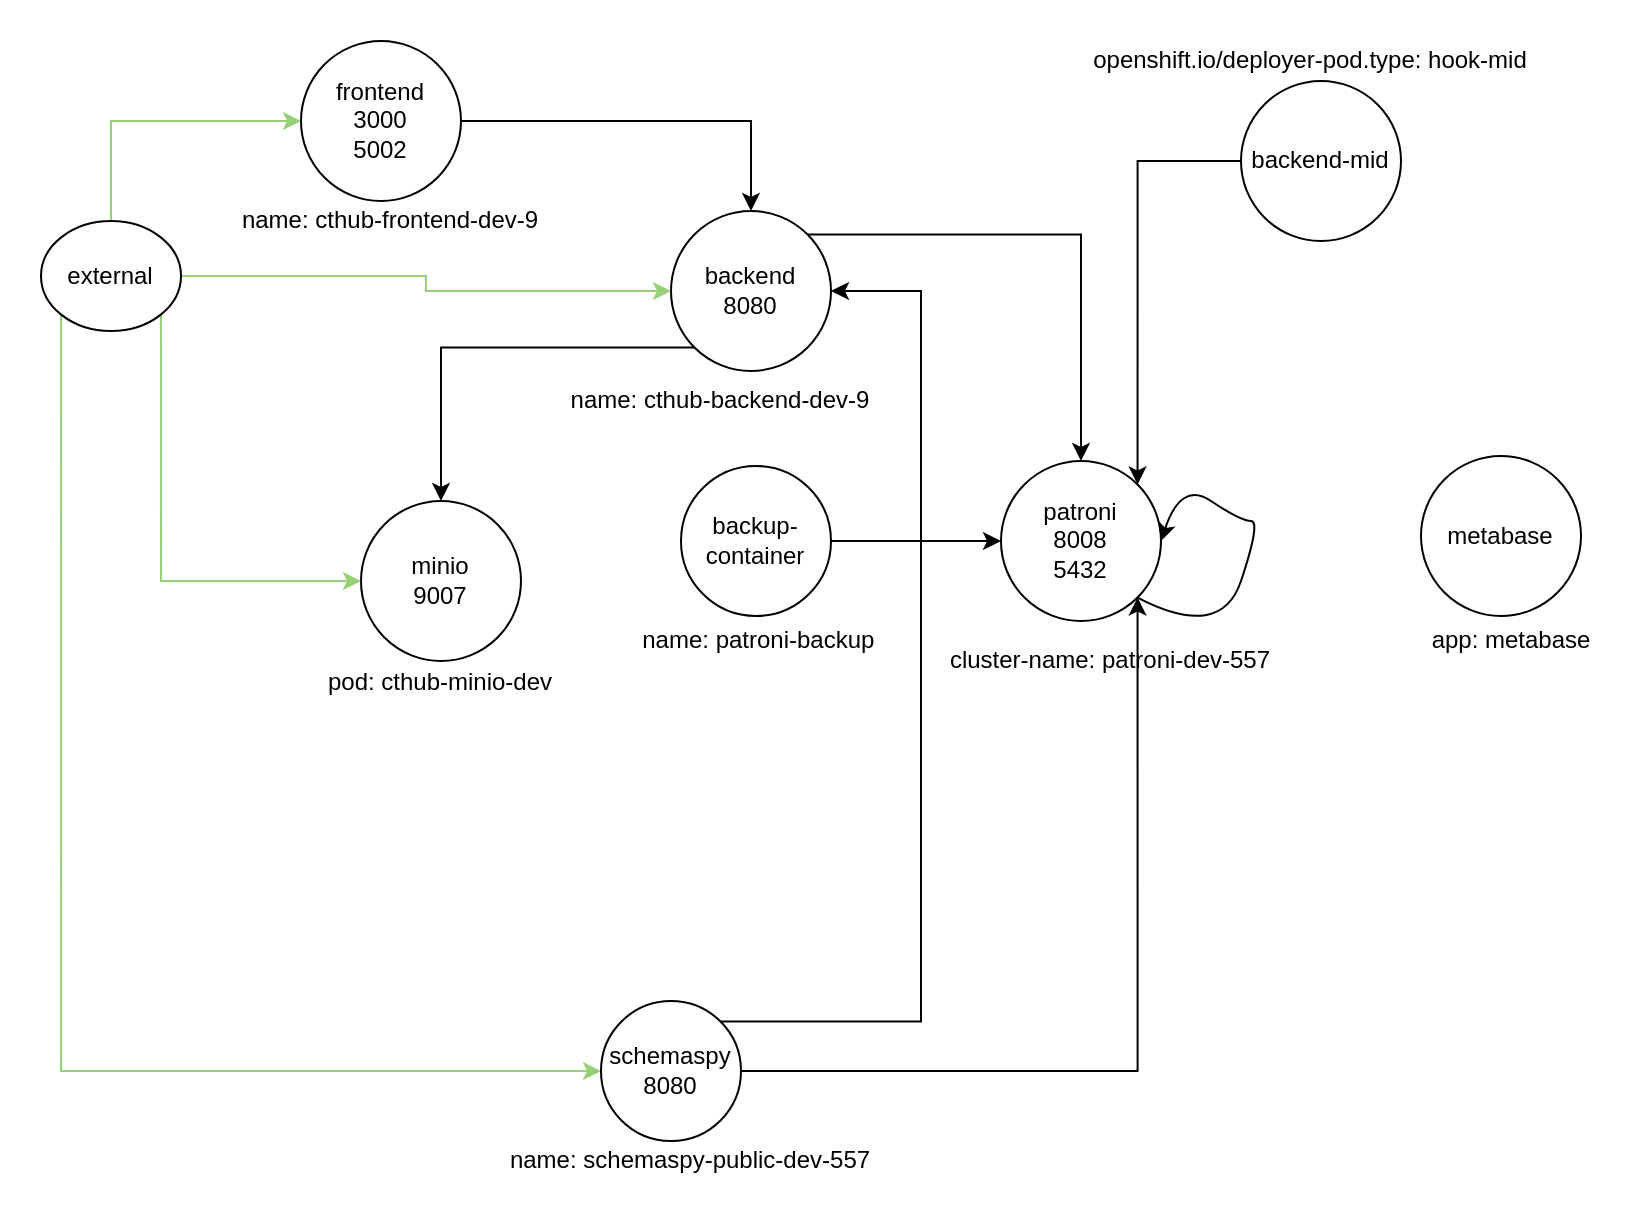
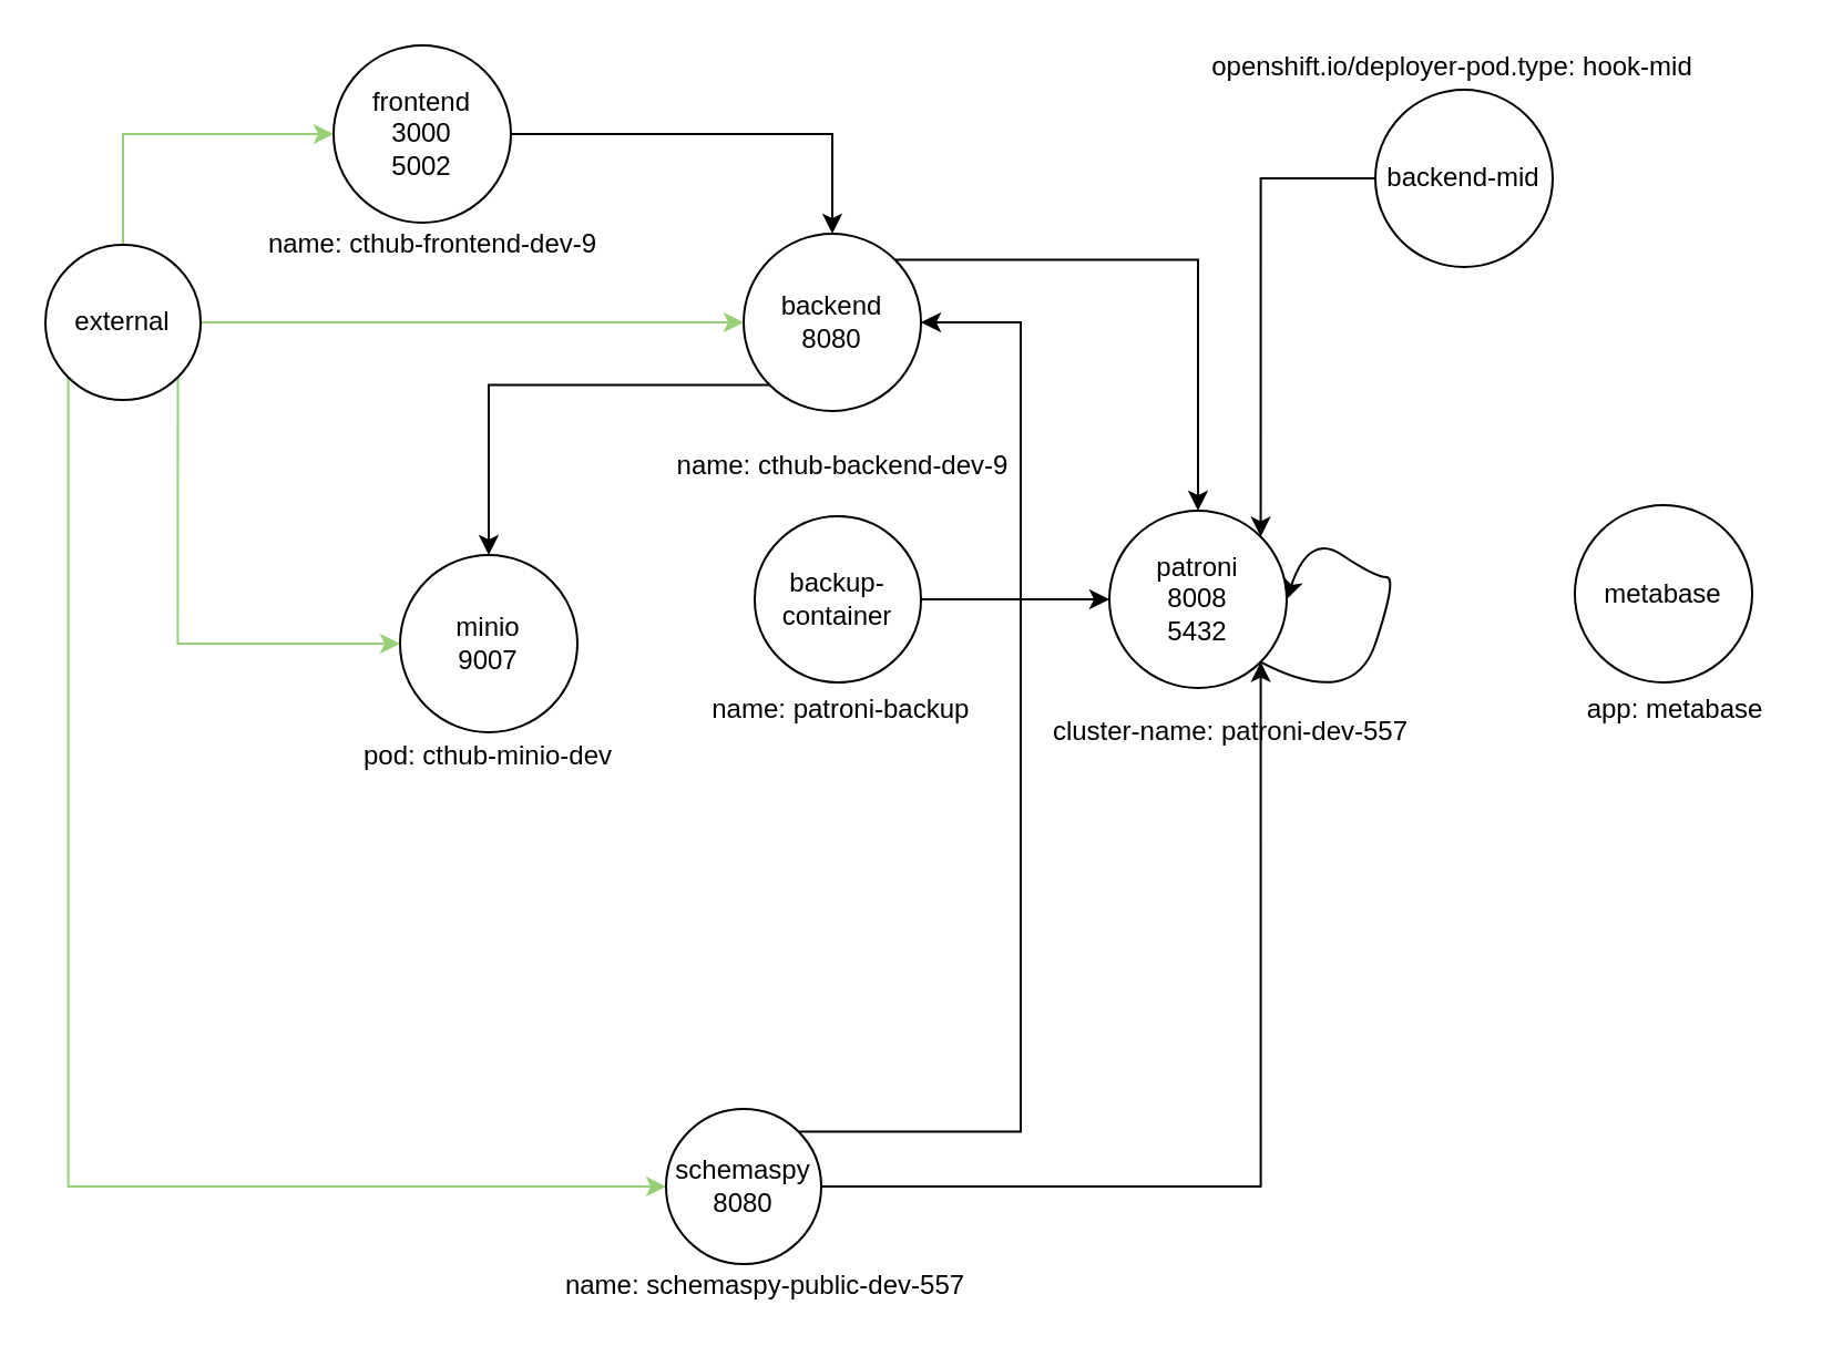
  <mxCell id="0" />
  <mxCell id="1" parent="0" />
  <mxCell id="2" style="edgeStyle=orthogonalEdgeStyle;rounded=0;orthogonalLoop=1;jettySize=auto;html=1;exitX=1;exitY=0.5;exitDx=0;exitDy=0;strokeColor=#010103;" parent="1" source="3" target="6" edge="1"><mxGeometry relative="1" as="geometry" /></mxCell>
  <mxCell id="3" value="frontend&lt;br&gt;3000&lt;br&gt;5002" style="ellipse;whiteSpace=wrap;html=1;aspect=fixed;" parent="1" vertex="1"><mxGeometry x="150" y="20" width="80" height="80" as="geometry" /></mxCell>
  <mxCell id="4" style="edgeStyle=orthogonalEdgeStyle;rounded=0;orthogonalLoop=1;jettySize=auto;html=1;exitX=0;exitY=1;exitDx=0;exitDy=0;strokeColor=#010103;" parent="1" source="6" target="11" edge="1"><mxGeometry relative="1" as="geometry" /></mxCell>
  <mxCell id="5" style="edgeStyle=orthogonalEdgeStyle;rounded=0;orthogonalLoop=1;jettySize=auto;html=1;exitX=1;exitY=0;exitDx=0;exitDy=0;strokeColor=#010103;" parent="1" source="6" target="7" edge="1"><mxGeometry relative="1" as="geometry" /></mxCell>
  <mxCell id="6" value="backend&lt;br&gt;8080" style="ellipse;whiteSpace=wrap;html=1;aspect=fixed;" parent="1" vertex="1"><mxGeometry x="335" y="105" width="80" height="80" as="geometry" /></mxCell>
  <mxCell id="7" value="patroni&lt;br&gt;8008&lt;br&gt;5432" style="ellipse;whiteSpace=wrap;html=1;aspect=fixed;" parent="1" vertex="1"><mxGeometry x="500" y="230" width="80" height="80" as="geometry" /></mxCell>
  <mxCell id="8" style="edgeStyle=orthogonalEdgeStyle;rounded=0;orthogonalLoop=1;jettySize=auto;html=1;entryX=0;entryY=0.5;entryDx=0;entryDy=0;strokeColor=#010103;" parent="1" source="10" target="7" edge="1"><mxGeometry relative="1" as="geometry" /></mxCell>
  <mxCell id="9" style="edgeStyle=orthogonalEdgeStyle;rounded=0;orthogonalLoop=1;jettySize=auto;html=1;exitX=1;exitY=0;exitDx=0;exitDy=0;entryX=1;entryY=0.5;entryDx=0;entryDy=0;" parent="1" source="21" target="6" edge="1"><mxGeometry relative="1" as="geometry"><Array as="points"><mxPoint x="460" y="510" /><mxPoint x="460" y="145" /></Array></mxGeometry></mxCell>
  <mxCell id="10" value="backup-container" style="ellipse;whiteSpace=wrap;html=1;aspect=fixed;" parent="1" vertex="1"><mxGeometry x="340" y="232.5" width="75" height="75" as="geometry" /></mxCell>
  <mxCell id="11" value="minio&lt;br&gt;9007" style="ellipse;whiteSpace=wrap;html=1;aspect=fixed;" parent="1" vertex="1"><mxGeometry x="180" y="250" width="80" height="80" as="geometry" /></mxCell>
  <mxCell id="12" style="edgeStyle=orthogonalEdgeStyle;rounded=0;orthogonalLoop=1;jettySize=auto;html=1;entryX=0;entryY=0.5;entryDx=0;entryDy=0;strokeColor=#97D077;" parent="1" source="16" target="6" edge="1"><mxGeometry relative="1" as="geometry" /></mxCell>
  <mxCell id="13" style="edgeStyle=orthogonalEdgeStyle;rounded=0;orthogonalLoop=1;jettySize=auto;html=1;exitX=1;exitY=1;exitDx=0;exitDy=0;entryX=0;entryY=0.5;entryDx=0;entryDy=0;strokeColor=#97D077;" parent="1" source="16" target="11" edge="1"><mxGeometry relative="1" as="geometry"><Array as="points"><mxPoint x="80" y="290" /></Array></mxGeometry></mxCell>
  <mxCell id="14" style="edgeStyle=orthogonalEdgeStyle;rounded=0;orthogonalLoop=1;jettySize=auto;html=1;exitX=0;exitY=1;exitDx=0;exitDy=0;entryX=0;entryY=0.5;entryDx=0;entryDy=0;strokeColor=#97D077;" parent="1" source="16" target="21" edge="1"><mxGeometry relative="1" as="geometry"><Array as="points"><mxPoint x="30" y="535" /></Array></mxGeometry></mxCell>
  <mxCell id="15" style="edgeStyle=orthogonalEdgeStyle;rounded=0;orthogonalLoop=1;jettySize=auto;html=1;entryX=0;entryY=0.5;entryDx=0;entryDy=0;strokeColor=#97D077;" parent="1" source="16" target="3" edge="1"><mxGeometry relative="1" as="geometry"><Array as="points"><mxPoint x="55" y="60" /></Array></mxGeometry></mxCell>
- <mxCell id="16" value="external" style="ellipse;whiteSpace=wrap;html=1;aspect=fixed;" parent="1" vertex="1"><mxGeometry x="20" y="110" width="70" height="55" as="geometry" /></mxCell>
+ <mxCell id="16" value="external" style="ellipse;whiteSpace=wrap;html=1;aspect=fixed;" parent="1" vertex="1"><mxGeometry x="20" y="110" width="70" height="70" as="geometry" /></mxCell>
  <mxCell id="17" value="" style="curved=1;endArrow=classic;html=1;exitX=1;exitY=1;exitDx=0;exitDy=0;entryX=1;entryY=0.5;entryDx=0;entryDy=0;strokeColor=#010103;" parent="1" source="7" target="7" edge="1"><mxGeometry width="50" height="50" relative="1" as="geometry"><mxPoint x="580" y="260" as="sourcePoint" /><mxPoint x="550" y="266" as="targetPoint" /><Array as="points"><mxPoint x="610" y="320" /><mxPoint x="630" y="260" /><mxPoint x="620" y="260" /><mxPoint x="590" y="240" /></Array></mxGeometry></mxCell>
  <mxCell id="18" style="edgeStyle=orthogonalEdgeStyle;rounded=0;orthogonalLoop=1;jettySize=auto;html=1;entryX=1;entryY=0;entryDx=0;entryDy=0;strokeColor=#010103;" parent="1" source="19" target="7" edge="1"><mxGeometry relative="1" as="geometry" /></mxCell>
  <mxCell id="19" value="backend-mid" style="ellipse;whiteSpace=wrap;html=1;aspect=fixed;" parent="1" vertex="1"><mxGeometry x="620" y="40" width="80" height="80" as="geometry" /></mxCell>
  <mxCell id="20" style="edgeStyle=orthogonalEdgeStyle;rounded=0;orthogonalLoop=1;jettySize=auto;html=1;entryX=1;entryY=1;entryDx=0;entryDy=0;strokeColor=#010103;" parent="1" source="21" target="7" edge="1"><mxGeometry relative="1" as="geometry" /></mxCell>
  <mxCell id="21" value="schemaspy&lt;br&gt;8080" style="ellipse;whiteSpace=wrap;html=1;aspect=fixed;" parent="1" vertex="1"><mxGeometry x="300" y="500" width="70" height="70" as="geometry" /></mxCell>
  <mxCell id="22" value="pod: cthub-minio-dev" style="text;html=1;strokeColor=none;fillColor=none;align=center;verticalAlign=middle;whiteSpace=wrap;rounded=0;" parent="1" vertex="1"><mxGeometry x="145" y="330" width="150" height="22.5" as="geometry" /></mxCell>
- <mxCell id="23" value="name: cthub-backend-dev-9" style="text;html=1;strokeColor=none;fillColor=none;align=center;verticalAlign=middle;whiteSpace=wrap;rounded=0;" parent="1" vertex="1"><mxGeometry x="270" y="190" width="180" height="20" as="geometry" /></mxCell>
+ <mxCell id="23" value="name: cthub-backend-dev-9" style="text;html=1;strokeColor=none;fillColor=none;align=center;verticalAlign=middle;whiteSpace=wrap;rounded=0;" parent="1" vertex="1"><mxGeometry x="290" y="200" width="180" height="20" as="geometry" /></mxCell>
  <mxCell id="24" value="cluster-name: patroni-dev-557" style="text;html=1;strokeColor=none;fillColor=none;align=center;verticalAlign=middle;whiteSpace=wrap;rounded=0;" parent="1" vertex="1"><mxGeometry x="470" y="320" width="170" height="20" as="geometry" /></mxCell>
  <mxCell id="25" value="&amp;nbsp;name: patroni-backup" style="text;html=1;strokeColor=none;fillColor=none;align=center;verticalAlign=middle;whiteSpace=wrap;rounded=0;" parent="1" vertex="1"><mxGeometry x="310" y="310" width="135" height="20" as="geometry" /></mxCell>
  <mxCell id="26" value="name: schemaspy-public-dev-557" style="text;html=1;strokeColor=none;fillColor=none;align=center;verticalAlign=middle;whiteSpace=wrap;rounded=0;" parent="1" vertex="1"><mxGeometry x="250" y="570" width="190" height="20" as="geometry" /></mxCell>
  <mxCell id="27" value="name: cthub-frontend-dev-9" style="text;html=1;strokeColor=none;fillColor=none;align=center;verticalAlign=middle;whiteSpace=wrap;rounded=0;" parent="1" vertex="1"><mxGeometry x="110" y="100" width="170" height="20" as="geometry" /></mxCell>
  <mxCell id="28" value="openshift.io/deployer-pod.type: hook-mid" style="text;html=1;strokeColor=none;fillColor=none;align=center;verticalAlign=middle;whiteSpace=wrap;rounded=0;" parent="1" vertex="1"><mxGeometry x="540" y="20" width="230" height="20" as="geometry" /></mxCell>
  <mxCell id="29" value="metabase" style="ellipse;whiteSpace=wrap;html=1;aspect=fixed;" vertex="1" parent="1"><mxGeometry x="710" y="227.5" width="80" height="80" as="geometry" /></mxCell>
  <mxCell id="30" value="app: metabase" style="text;html=1;align=center;verticalAlign=middle;resizable=0;points=[];autosize=1;strokeColor=none;fillColor=none;" vertex="1" parent="1"><mxGeometry x="710" y="310" width="90" height="20" as="geometry" /></mxCell>
